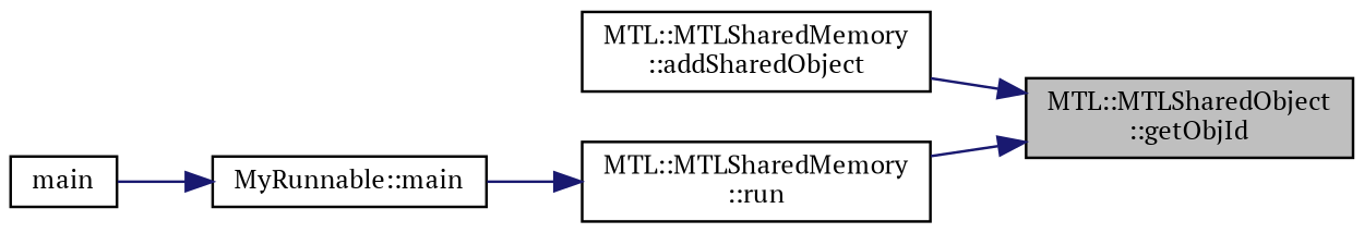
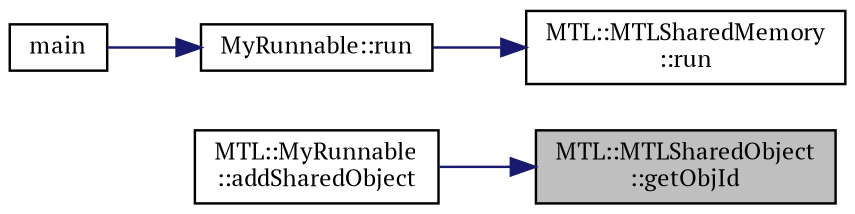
  digraph {
    fontname="PT Serif"
    rankdir=RL
    node [color=black fillcolor=white fontname="PT Serif" fontsize=10 shape=record style=filled]
    edge [color=midnightblue dir=back fontname="PT Serif" fontsize=10 labelfontname=Helvetica labelfontsize=10 style=solid]
    n1 [fillcolor=grey75 fontcolor=black height=0.2 label="MTL::MTLSharedObject\l::getObjId" width=0.4]
-   n2 [height=0.2 label="MTL::MTLSharedMemory\l::addSharedObject" width=0.4]
+   n2 [height=0.2 label="MTL::MyRunnable\l::addSharedObject" width=0.4]
    n3 [height=0.2 label="MTL::MTLSharedMemory\l::run" width=0.4]
-   n4 [height=0.2 label="MyRunnable::main" width=0.4]
+   n4 [height=0.2 label="MyRunnable::run" width=0.4]
    n5 [height=0.2 label=main width=0.4]
    n1 -> n2
-   n1 -> n3
    n3 -> n4
    n4 -> n5
  }
